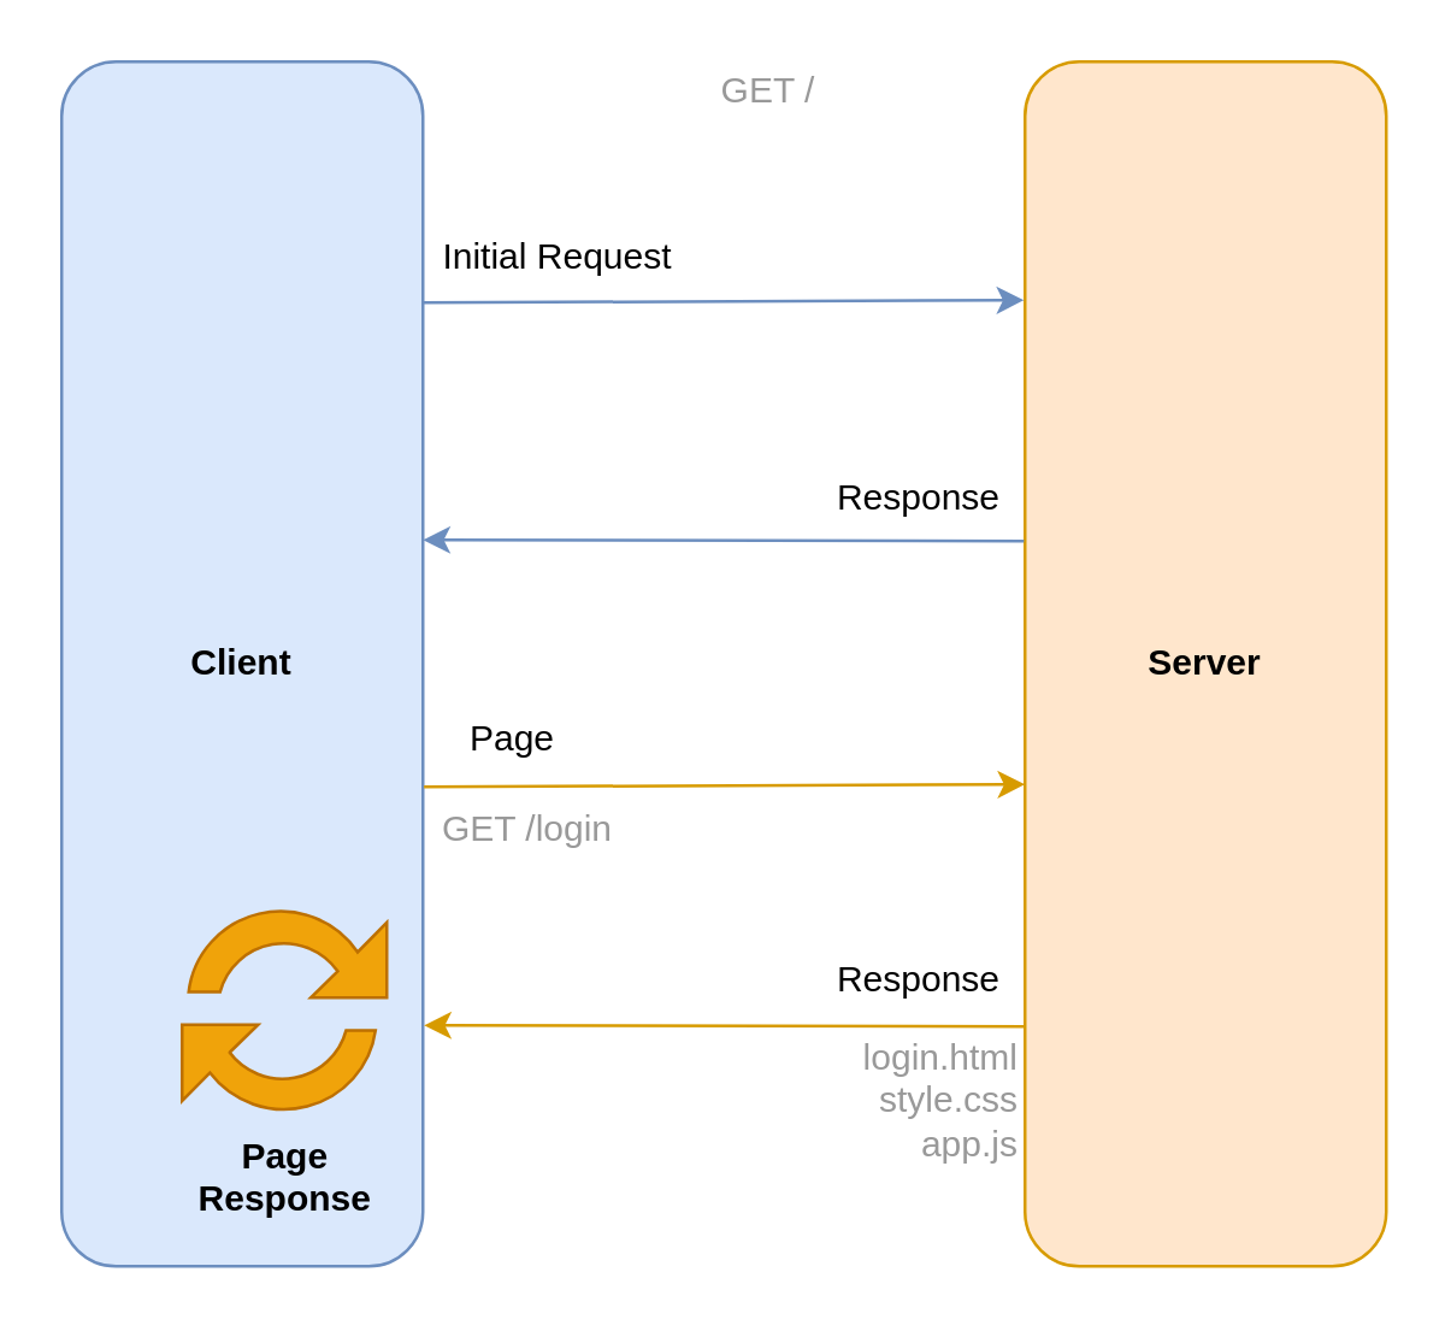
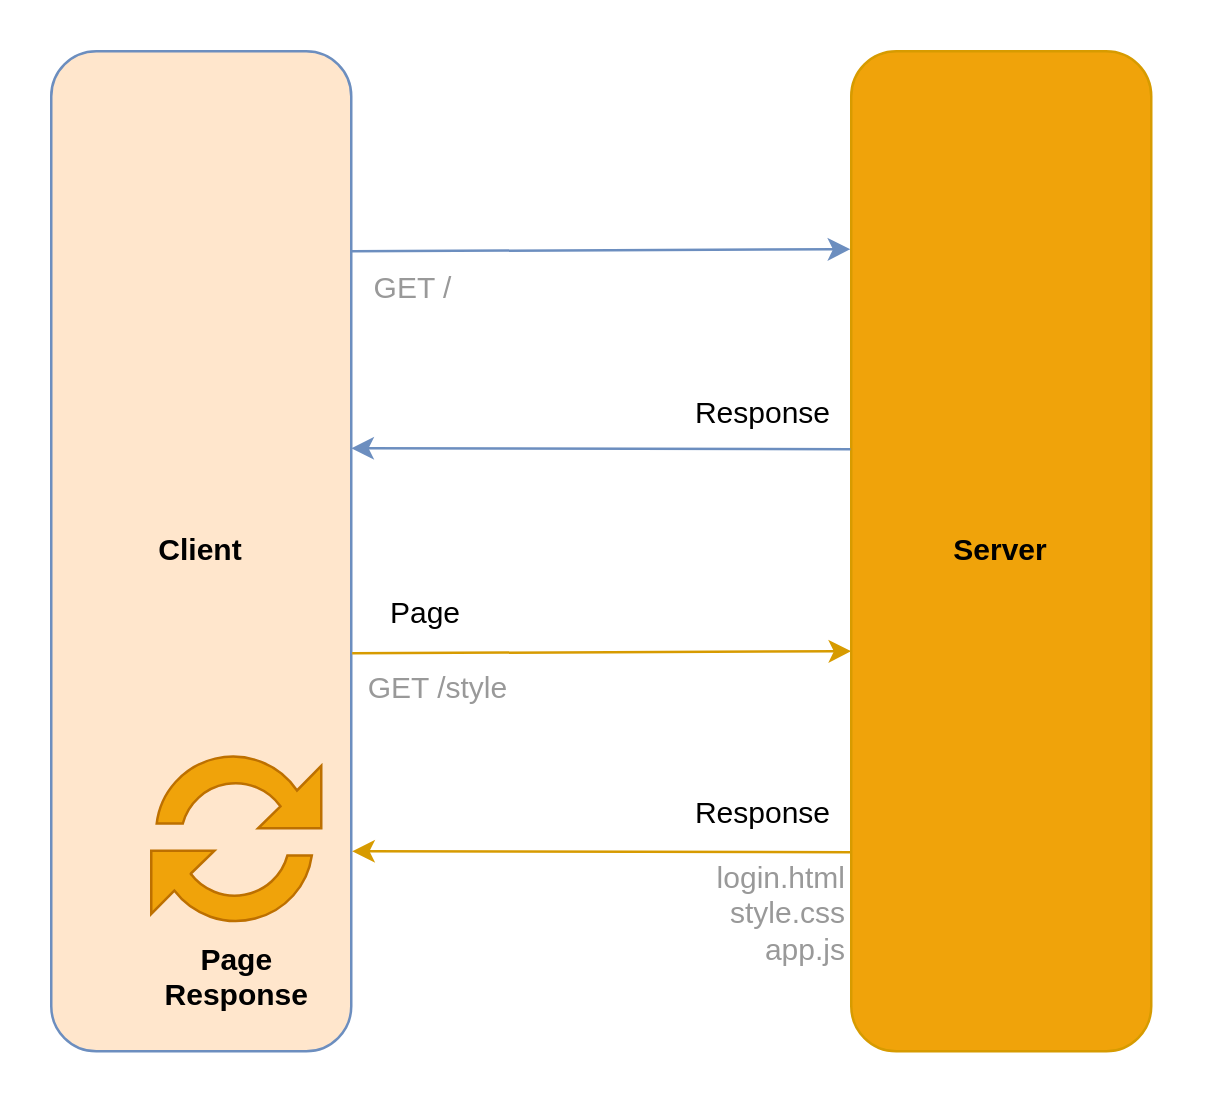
  <mxCell id="0" />
  <mxCell id="1" parent="0" />
- <mxCell id="2" value="&lt;b&gt;Client&lt;/b&gt;" style="rounded=1;whiteSpace=wrap;html=1;fillColor=#dae8fc;strokeColor=#6c8ebf;" vertex="1" parent="1"><mxGeometry x="20" y="20" width="120" height="400" as="geometry" /></mxCell>
- <mxCell id="3" value="&lt;b&gt;Server&lt;/b&gt;" style="rounded=1;whiteSpace=wrap;html=1;fillColor=#ffe6cc;strokeColor=#d79b00;" vertex="1" parent="1"><mxGeometry x="340" y="20" width="120" height="400" as="geometry" /></mxCell>
+ <mxCell id="2" value="&lt;b&gt;Client&lt;/b&gt;" style="rounded=1;whiteSpace=wrap;html=1;fillColor=#ffe6cc;strokeColor=#6c8ebf;" vertex="1" parent="1"><mxGeometry x="20" y="20" width="120" height="400" as="geometry" /></mxCell>
+ <mxCell id="3" value="&lt;b&gt;Server&lt;/b&gt;" style="rounded=1;whiteSpace=wrap;html=1;fillColor=#f0a30a;strokeColor=#d79b00;" vertex="1" parent="1"><mxGeometry x="340" y="20" width="120" height="400" as="geometry" /></mxCell>
  <mxCell id="4" value="&lt;b&gt;Page&lt;br&gt;Response&lt;/b&gt;" style="sketch=0;pointerEvents=1;shadow=0;dashed=0;html=1;strokeColor=#BD7000;labelPosition=center;verticalLabelPosition=bottom;verticalAlign=top;align=center;fillColor=#f0a30a;shape=mxgraph.mscae.intune.update;fontColor=#000000;" vertex="1" parent="1"><mxGeometry x="60" y="300" width="68" height="70" as="geometry" /></mxCell>
  <mxCell id="5" value="" style="endArrow=classic;html=1;rounded=0;exitX=1;exitY=0.2;exitDx=0;exitDy=0;exitPerimeter=0;entryX=-0.003;entryY=0.198;entryDx=0;entryDy=0;entryPerimeter=0;fillColor=#dae8fc;strokeColor=#6c8ebf;" edge="1" parent="1" source="2" target="3"><mxGeometry width="50" height="50" relative="1" as="geometry"><mxPoint x="370" y="320" as="sourcePoint" /><mxPoint x="420" y="270" as="targetPoint" /></mxGeometry></mxCell>
- <mxCell id="6" value="Initial Request" style="text;html=1;strokeColor=none;fillColor=none;align=center;verticalAlign=middle;whiteSpace=wrap;rounded=0;" vertex="1" parent="1"><mxGeometry x="140" y="70" width="90" height="30" as="geometry" /></mxCell>
- <mxCell id="7" value="&lt;font color=&quot;#999999&quot;&gt;GET /&lt;/font&gt;" style="text;html=1;strokeColor=none;fillColor=none;align=center;verticalAlign=middle;whiteSpace=wrap;rounded=0;" vertex="1" parent="1"><mxGeometry x="230" y="15" width="50" height="30" as="geometry" /></mxCell>
+ <mxCell id="7" value="&lt;font color=&quot;#999999&quot;&gt;GET /&lt;/font&gt;" style="text;html=1;strokeColor=none;fillColor=none;align=center;verticalAlign=middle;whiteSpace=wrap;rounded=0;" vertex="1" parent="1"><mxGeometry x="140" y="100" width="50" height="30" as="geometry" /></mxCell>
  <mxCell id="8" value="" style="endArrow=classic;html=1;rounded=0;entryX=1;entryY=0.397;entryDx=0;entryDy=0;entryPerimeter=0;exitX=-0.003;exitY=0.398;exitDx=0;exitDy=0;exitPerimeter=0;fillColor=#dae8fc;strokeColor=#6c8ebf;" edge="1" parent="1" source="3" target="2"><mxGeometry width="50" height="50" relative="1" as="geometry"><mxPoint x="240" y="180" as="sourcePoint" /><mxPoint x="290" y="130" as="targetPoint" /></mxGeometry></mxCell>
  <mxCell id="9" value="Response" style="text;html=1;strokeColor=none;fillColor=none;align=center;verticalAlign=middle;whiteSpace=wrap;rounded=0;" vertex="1" parent="1"><mxGeometry x="270" y="150" width="70" height="30" as="geometry" /></mxCell>
  <mxCell id="10" value="" style="endArrow=classic;html=1;rounded=0;exitX=1;exitY=0.2;exitDx=0;exitDy=0;exitPerimeter=0;entryX=-0.003;entryY=0.198;entryDx=0;entryDy=0;entryPerimeter=0;fillColor=#ffe6cc;strokeColor=#d79b00;" edge="1" parent="1"><mxGeometry width="50" height="50" relative="1" as="geometry"><mxPoint x="140.36" y="260.8" as="sourcePoint" /><mxPoint x="340" y="260" as="targetPoint" /></mxGeometry></mxCell>
  <mxCell id="11" value="" style="endArrow=classic;html=1;rounded=0;entryX=1;entryY=0.397;entryDx=0;entryDy=0;entryPerimeter=0;exitX=-0.003;exitY=0.398;exitDx=0;exitDy=0;exitPerimeter=0;fillColor=#ffe6cc;strokeColor=#d79b00;" edge="1" parent="1"><mxGeometry width="50" height="50" relative="1" as="geometry"><mxPoint x="340" y="340.4" as="sourcePoint" /><mxPoint x="140.36" y="340" as="targetPoint" /></mxGeometry></mxCell>
  <mxCell id="12" value="Page" style="text;html=1;strokeColor=none;fillColor=none;align=center;verticalAlign=middle;whiteSpace=wrap;rounded=0;" vertex="1" parent="1"><mxGeometry x="140" y="230" width="60" height="30" as="geometry" /></mxCell>
  <mxCell id="13" value="Response" style="text;html=1;strokeColor=none;fillColor=none;align=center;verticalAlign=middle;whiteSpace=wrap;rounded=0;" vertex="1" parent="1"><mxGeometry x="270" y="310" width="70" height="30" as="geometry" /></mxCell>
- <mxCell id="14" value="&lt;font color=&quot;#999999&quot;&gt;GET /login&lt;/font&gt;" style="text;html=1;strokeColor=none;fillColor=none;align=center;verticalAlign=middle;whiteSpace=wrap;rounded=0;" vertex="1" parent="1"><mxGeometry x="140" y="260" width="70" height="30" as="geometry" /></mxCell>
+ <mxCell id="14" value="&lt;font color=&quot;#999999&quot;&gt;GET /style&lt;/font&gt;" style="text;html=1;strokeColor=none;fillColor=none;align=center;verticalAlign=middle;whiteSpace=wrap;rounded=0;" vertex="1" parent="1"><mxGeometry x="140" y="260" width="70" height="30" as="geometry" /></mxCell>
  <mxCell id="15" value="&lt;div style=&quot;&quot;&gt;&lt;span style=&quot;color: rgb(153, 153, 153); background-color: initial;&quot;&gt;login.html&lt;/span&gt;&lt;/div&gt;&lt;font color=&quot;#999999&quot;&gt;&lt;div style=&quot;&quot;&gt;&lt;span style=&quot;background-color: initial;&quot;&gt;style.css&lt;/span&gt;&lt;/div&gt;&lt;div style=&quot;&quot;&gt;&lt;span style=&quot;background-color: initial;&quot;&gt;app.js&lt;/span&gt;&lt;/div&gt;&lt;/font&gt;" style="text;html=1;strokeColor=none;fillColor=none;align=right;verticalAlign=middle;whiteSpace=wrap;rounded=0;" vertex="1" parent="1"><mxGeometry x="280" y="340" width="60" height="50" as="geometry" /></mxCell>
